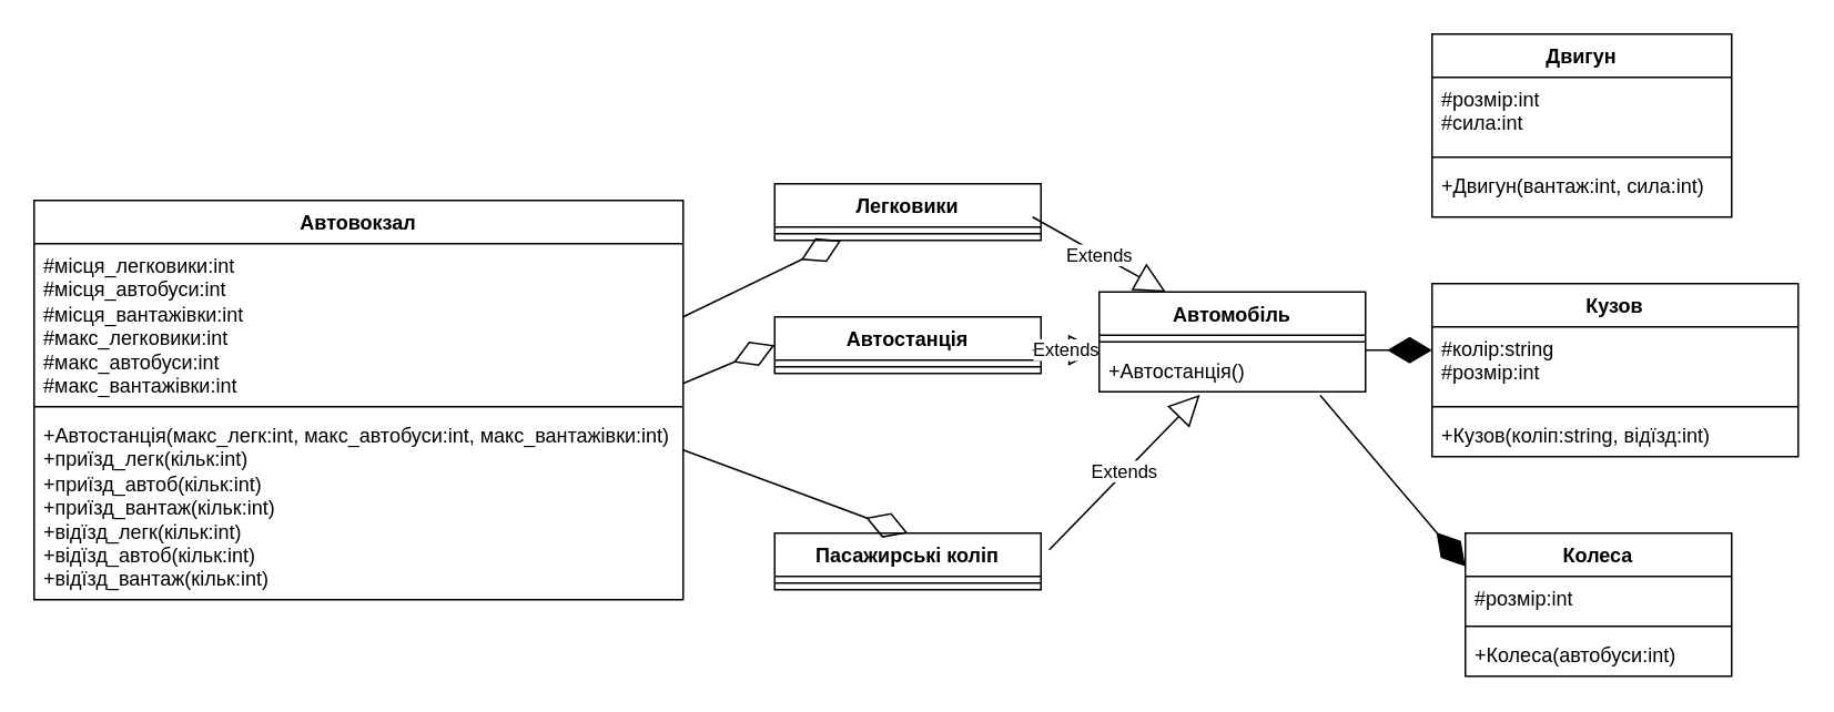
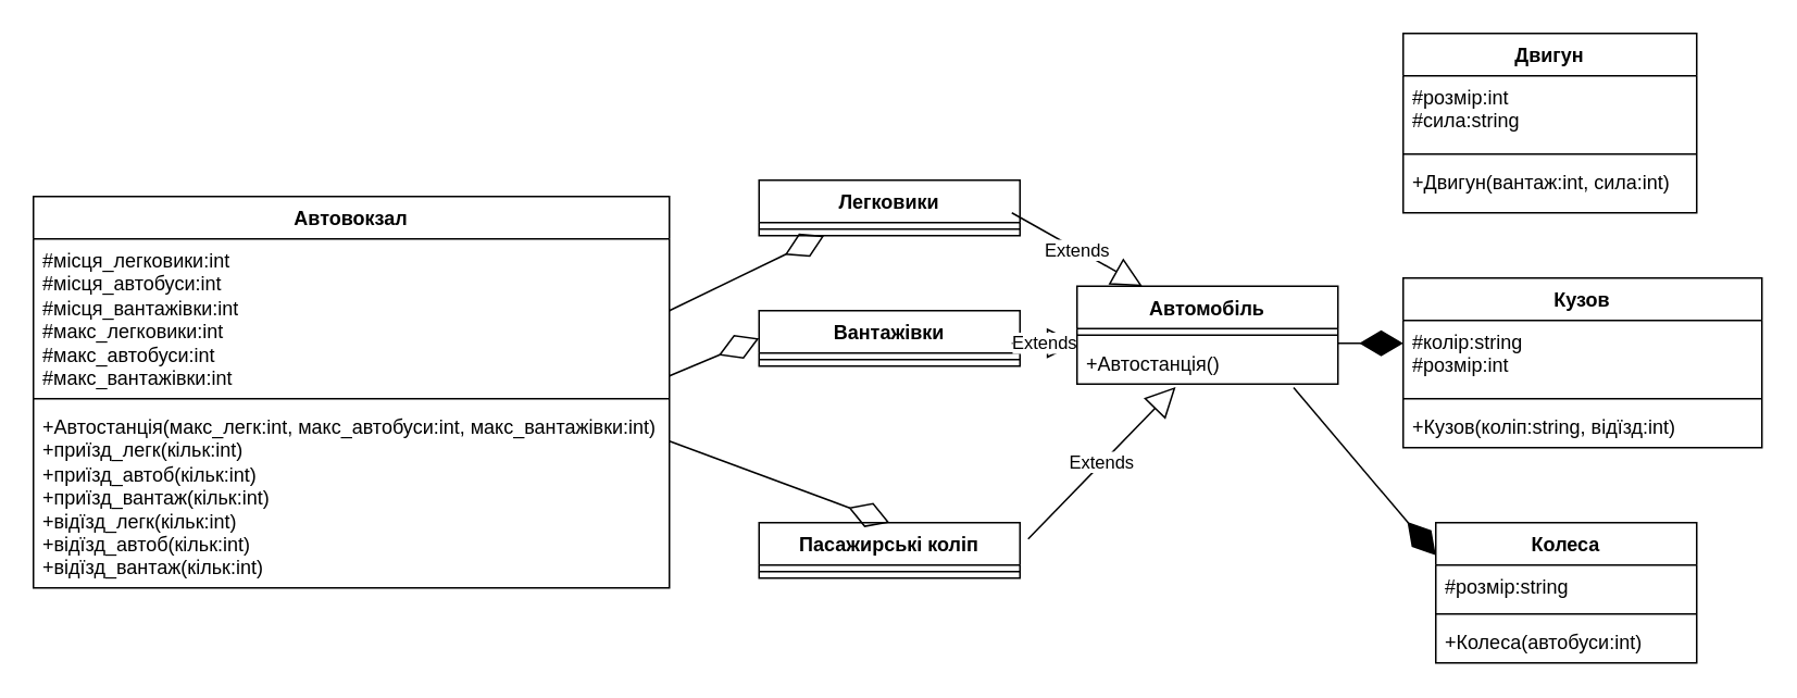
  <mxCell id="0" />
  <mxCell id="1" parent="0" />
  <mxCell id="2" value="Автовокзал" style="swimlane;fontStyle=1;align=center;verticalAlign=top;childLayout=stackLayout;horizontal=1;startSize=26;horizontalStack=0;resizeParent=1;resizeParentMax=0;resizeLast=0;collapsible=1;marginBottom=0;whiteSpace=wrap;html=1;" vertex="1" parent="1"><mxGeometry x="20" y="120" width="390" height="240" as="geometry" /></mxCell>
  <mxCell id="3" value="#місця_легковики:int&lt;br&gt;#місця_автобуси:int&lt;br&gt;#місця_вантажівки:int&lt;br&gt;#макс_легковики:int&lt;br&gt;#макс_автобуси:int&lt;br&gt;#макс_вантажівки:int" style="text;strokeColor=none;fillColor=none;align=left;verticalAlign=top;spacingLeft=4;spacingRight=4;overflow=hidden;rotatable=0;points=[[0,0.5],[1,0.5]];portConstraint=eastwest;whiteSpace=wrap;html=1;" vertex="1" parent="2"><mxGeometry y="26" width="390" height="94" as="geometry" /></mxCell>
  <mxCell id="4" value="" style="line;strokeWidth=1;fillColor=none;align=left;verticalAlign=middle;spacingTop=-1;spacingLeft=3;spacingRight=3;rotatable=0;labelPosition=right;points=[];portConstraint=eastwest;strokeColor=inherit;" vertex="1" parent="2"><mxGeometry y="120" width="390" height="8" as="geometry" /></mxCell>
  <mxCell id="5" value="+Автостанція(макс_легк:int, макс_автобуси:int, макс_вантажівки:int)&lt;br&gt;+приїзд_легк(кільк:int)&lt;br&gt;+приїзд_автоб(кільк:int)&lt;br&gt;+приїзд_вантаж(кільк:int)&lt;br&gt;+відїзд_легк(кільк:int)&lt;br&gt;+відїзд_автоб(кільк:int)&lt;br&gt;+відїзд_вантаж(кільк:int)" style="text;strokeColor=none;fillColor=none;align=left;verticalAlign=top;spacingLeft=4;spacingRight=4;overflow=hidden;rotatable=0;points=[[0,0.5],[1,0.5]];portConstraint=eastwest;whiteSpace=wrap;html=1;" vertex="1" parent="2"><mxGeometry y="128" width="390" height="112" as="geometry" /></mxCell>
  <mxCell id="6" value="Легковики" style="swimlane;fontStyle=1;align=center;verticalAlign=top;childLayout=stackLayout;horizontal=1;startSize=26;horizontalStack=0;resizeParent=1;resizeParentMax=0;resizeLast=0;collapsible=1;marginBottom=0;whiteSpace=wrap;html=1;" vertex="1" parent="1"><mxGeometry x="465" y="110" width="160" height="34" as="geometry" /></mxCell>
  <mxCell id="7" value="" style="line;strokeWidth=1;fillColor=none;align=left;verticalAlign=middle;spacingTop=-1;spacingLeft=3;spacingRight=3;rotatable=0;labelPosition=right;points=[];portConstraint=eastwest;strokeColor=inherit;" vertex="1" parent="6"><mxGeometry y="26" width="160" height="8" as="geometry" /></mxCell>
- <mxCell id="8" value="Автостанція" style="swimlane;fontStyle=1;align=center;verticalAlign=top;childLayout=stackLayout;horizontal=1;startSize=26;horizontalStack=0;resizeParent=1;resizeParentMax=0;resizeLast=0;collapsible=1;marginBottom=0;whiteSpace=wrap;html=1;" vertex="1" parent="1"><mxGeometry x="465" y="190" width="160" height="34" as="geometry" /></mxCell>
+ <mxCell id="8" value="Вантажівки" style="swimlane;fontStyle=1;align=center;verticalAlign=top;childLayout=stackLayout;horizontal=1;startSize=26;horizontalStack=0;resizeParent=1;resizeParentMax=0;resizeLast=0;collapsible=1;marginBottom=0;whiteSpace=wrap;html=1;" vertex="1" parent="1"><mxGeometry x="465" y="190" width="160" height="34" as="geometry" /></mxCell>
  <mxCell id="9" value="" style="line;strokeWidth=1;fillColor=none;align=left;verticalAlign=middle;spacingTop=-1;spacingLeft=3;spacingRight=3;rotatable=0;labelPosition=right;points=[];portConstraint=eastwest;strokeColor=inherit;" vertex="1" parent="8"><mxGeometry y="26" width="160" height="8" as="geometry" /></mxCell>
  <mxCell id="10" value="Пасажирські коліп" style="swimlane;fontStyle=1;align=center;verticalAlign=top;childLayout=stackLayout;horizontal=1;startSize=26;horizontalStack=0;resizeParent=1;resizeParentMax=0;resizeLast=0;collapsible=1;marginBottom=0;whiteSpace=wrap;html=1;" vertex="1" parent="1"><mxGeometry x="465" y="320" width="160" height="34" as="geometry" /></mxCell>
  <mxCell id="11" value="" style="line;strokeWidth=1;fillColor=none;align=left;verticalAlign=middle;spacingTop=-1;spacingLeft=3;spacingRight=3;rotatable=0;labelPosition=right;points=[];portConstraint=eastwest;strokeColor=inherit;" vertex="1" parent="10"><mxGeometry y="26" width="160" height="8" as="geometry" /></mxCell>
  <mxCell id="12" value="Автомобіль" style="swimlane;fontStyle=1;align=center;verticalAlign=top;childLayout=stackLayout;horizontal=1;startSize=26;horizontalStack=0;resizeParent=1;resizeParentMax=0;resizeLast=0;collapsible=1;marginBottom=0;whiteSpace=wrap;html=1;" vertex="1" parent="1"><mxGeometry x="660" y="175" width="160" height="60" as="geometry" /></mxCell>
  <mxCell id="13" value="" style="line;strokeWidth=1;fillColor=none;align=left;verticalAlign=middle;spacingTop=-1;spacingLeft=3;spacingRight=3;rotatable=0;labelPosition=right;points=[];portConstraint=eastwest;strokeColor=inherit;" vertex="1" parent="12"><mxGeometry y="26" width="160" height="8" as="geometry" /></mxCell>
  <mxCell id="14" value="+Автостанція()" style="text;strokeColor=none;fillColor=none;align=left;verticalAlign=top;spacingLeft=4;spacingRight=4;overflow=hidden;rotatable=0;points=[[0,0.5],[1,0.5]];portConstraint=eastwest;whiteSpace=wrap;html=1;" vertex="1" parent="12"><mxGeometry y="34" width="160" height="26" as="geometry" /></mxCell>
  <mxCell id="15" value="Двигун" style="swimlane;fontStyle=1;align=center;verticalAlign=top;childLayout=stackLayout;horizontal=1;startSize=26;horizontalStack=0;resizeParent=1;resizeParentMax=0;resizeLast=0;collapsible=1;marginBottom=0;whiteSpace=wrap;html=1;" vertex="1" parent="1"><mxGeometry x="860" y="20" width="180" height="110" as="geometry" /></mxCell>
- <mxCell id="16" value="#розмір:int&lt;br&gt;#сила:int" style="text;strokeColor=none;fillColor=none;align=left;verticalAlign=top;spacingLeft=4;spacingRight=4;overflow=hidden;rotatable=0;points=[[0,0.5],[1,0.5]];portConstraint=eastwest;whiteSpace=wrap;html=1;" vertex="1" parent="15"><mxGeometry y="26" width="180" height="44" as="geometry" /></mxCell>
+ <mxCell id="16" value="#розмір:int&lt;br&gt;#сила:string" style="text;strokeColor=none;fillColor=none;align=left;verticalAlign=top;spacingLeft=4;spacingRight=4;overflow=hidden;rotatable=0;points=[[0,0.5],[1,0.5]];portConstraint=eastwest;whiteSpace=wrap;html=1;" vertex="1" parent="15"><mxGeometry y="26" width="180" height="44" as="geometry" /></mxCell>
  <mxCell id="17" value="" style="line;strokeWidth=1;fillColor=none;align=left;verticalAlign=middle;spacingTop=-1;spacingLeft=3;spacingRight=3;rotatable=0;labelPosition=right;points=[];portConstraint=eastwest;strokeColor=inherit;" vertex="1" parent="15"><mxGeometry y="70" width="180" height="8" as="geometry" /></mxCell>
  <mxCell id="18" value="+Двигун(вантаж:int, сила:int)" style="text;strokeColor=none;fillColor=none;align=left;verticalAlign=top;spacingLeft=4;spacingRight=4;overflow=hidden;rotatable=0;points=[[0,0.5],[1,0.5]];portConstraint=eastwest;whiteSpace=wrap;html=1;" vertex="1" parent="15"><mxGeometry y="78" width="180" height="32" as="geometry" /></mxCell>
  <mxCell id="19" value="Кузов" style="swimlane;fontStyle=1;align=center;verticalAlign=top;childLayout=stackLayout;horizontal=1;startSize=26;horizontalStack=0;resizeParent=1;resizeParentMax=0;resizeLast=0;collapsible=1;marginBottom=0;whiteSpace=wrap;html=1;" vertex="1" parent="1"><mxGeometry x="860" y="170" width="220" height="104" as="geometry" /></mxCell>
  <mxCell id="20" value="#колір:string&lt;br&gt;#розмір:int" style="text;strokeColor=none;fillColor=none;align=left;verticalAlign=top;spacingLeft=4;spacingRight=4;overflow=hidden;rotatable=0;points=[[0,0.5],[1,0.5]];portConstraint=eastwest;whiteSpace=wrap;html=1;" vertex="1" parent="19"><mxGeometry y="26" width="220" height="44" as="geometry" /></mxCell>
  <mxCell id="21" value="" style="line;strokeWidth=1;fillColor=none;align=left;verticalAlign=middle;spacingTop=-1;spacingLeft=3;spacingRight=3;rotatable=0;labelPosition=right;points=[];portConstraint=eastwest;strokeColor=inherit;" vertex="1" parent="19"><mxGeometry y="70" width="220" height="8" as="geometry" /></mxCell>
  <mxCell id="22" value="+Кузов(коліп:string, відїзд:int)" style="text;strokeColor=none;fillColor=none;align=left;verticalAlign=top;spacingLeft=4;spacingRight=4;overflow=hidden;rotatable=0;points=[[0,0.5],[1,0.5]];portConstraint=eastwest;whiteSpace=wrap;html=1;" vertex="1" parent="19"><mxGeometry y="78" width="220" height="26" as="geometry" /></mxCell>
  <mxCell id="23" value="Колеса" style="swimlane;fontStyle=1;align=center;verticalAlign=top;childLayout=stackLayout;horizontal=1;startSize=26;horizontalStack=0;resizeParent=1;resizeParentMax=0;resizeLast=0;collapsible=1;marginBottom=0;whiteSpace=wrap;html=1;" vertex="1" parent="1"><mxGeometry x="880" y="320" width="160" height="86" as="geometry" /></mxCell>
- <mxCell id="24" value="#розмір:int" style="text;strokeColor=none;fillColor=none;align=left;verticalAlign=top;spacingLeft=4;spacingRight=4;overflow=hidden;rotatable=0;points=[[0,0.5],[1,0.5]];portConstraint=eastwest;whiteSpace=wrap;html=1;" vertex="1" parent="23"><mxGeometry y="26" width="160" height="26" as="geometry" /></mxCell>
+ <mxCell id="24" value="#розмір:string" style="text;strokeColor=none;fillColor=none;align=left;verticalAlign=top;spacingLeft=4;spacingRight=4;overflow=hidden;rotatable=0;points=[[0,0.5],[1,0.5]];portConstraint=eastwest;whiteSpace=wrap;html=1;" vertex="1" parent="23"><mxGeometry y="26" width="160" height="26" as="geometry" /></mxCell>
  <mxCell id="25" value="" style="line;strokeWidth=1;fillColor=none;align=left;verticalAlign=middle;spacingTop=-1;spacingLeft=3;spacingRight=3;rotatable=0;labelPosition=right;points=[];portConstraint=eastwest;strokeColor=inherit;" vertex="1" parent="23"><mxGeometry y="52" width="160" height="8" as="geometry" /></mxCell>
  <mxCell id="26" value="+Колеса(автобуси:int)" style="text;strokeColor=none;fillColor=none;align=left;verticalAlign=top;spacingLeft=4;spacingRight=4;overflow=hidden;rotatable=0;points=[[0,0.5],[1,0.5]];portConstraint=eastwest;whiteSpace=wrap;html=1;" vertex="1" parent="23"><mxGeometry y="60" width="160" height="26" as="geometry" /></mxCell>
  <mxCell id="27" value="" style="endArrow=diamondThin;endFill=1;endSize=24;html=1;rounded=0;exitX=0.83;exitY=1.085;exitDx=0;exitDy=0;exitPerimeter=0;" edge="1" parent="1" source="14"><mxGeometry width="160" relative="1" as="geometry"><mxPoint x="730" y="290.002" as="sourcePoint" /><mxPoint x="880" y="340.01" as="targetPoint" /></mxGeometry></mxCell>
  <mxCell id="28" value="" style="endArrow=diamondThin;endFill=1;endSize=24;html=1;rounded=0;" edge="1" parent="1"><mxGeometry width="160" relative="1" as="geometry"><mxPoint x="820" y="210" as="sourcePoint" /><mxPoint x="860" y="210" as="targetPoint" /></mxGeometry></mxCell>
  <mxCell id="29" value="Extends" style="endArrow=block;endSize=16;endFill=0;html=1;rounded=0;entryX=0.378;entryY=1.069;entryDx=0;entryDy=0;entryPerimeter=0;" edge="1" parent="1" target="14"><mxGeometry width="160" relative="1" as="geometry"><mxPoint x="630" y="330" as="sourcePoint" /><mxPoint x="790" y="330" as="targetPoint" /></mxGeometry></mxCell>
  <mxCell id="30" value="Extends" style="endArrow=block;endSize=16;endFill=0;html=1;rounded=0;" edge="1" parent="1"><mxGeometry width="160" relative="1" as="geometry"><mxPoint x="620" y="210" as="sourcePoint" /><mxPoint x="660" y="210" as="targetPoint" /></mxGeometry></mxCell>
  <mxCell id="31" value="Extends" style="endArrow=block;endSize=16;endFill=0;html=1;rounded=0;entryX=0.25;entryY=0;entryDx=0;entryDy=0;" edge="1" parent="1" target="12"><mxGeometry width="160" relative="1" as="geometry"><mxPoint x="620" y="130" as="sourcePoint" /><mxPoint x="780" y="130" as="targetPoint" /></mxGeometry></mxCell>
  <mxCell id="32" value="" style="endArrow=diamondThin;endFill=0;endSize=24;html=1;rounded=0;entryX=0.5;entryY=0;entryDx=0;entryDy=0;" edge="1" parent="1" target="10"><mxGeometry width="160" relative="1" as="geometry"><mxPoint x="410" y="270" as="sourcePoint" /><mxPoint x="570" y="270" as="targetPoint" /></mxGeometry></mxCell>
  <mxCell id="33" value="" style="endArrow=diamondThin;endFill=0;endSize=24;html=1;rounded=0;entryX=0;entryY=0.5;entryDx=0;entryDy=0;" edge="1" parent="1" target="8"><mxGeometry width="160" relative="1" as="geometry"><mxPoint x="410" y="230" as="sourcePoint" /><mxPoint x="570" y="230" as="targetPoint" /></mxGeometry></mxCell>
  <mxCell id="34" value="" style="endArrow=diamondThin;endFill=0;endSize=24;html=1;rounded=0;entryX=0.25;entryY=1;entryDx=0;entryDy=0;" edge="1" parent="1" target="6"><mxGeometry width="160" relative="1" as="geometry"><mxPoint x="410" y="190" as="sourcePoint" /><mxPoint x="570" y="190" as="targetPoint" /></mxGeometry></mxCell>
